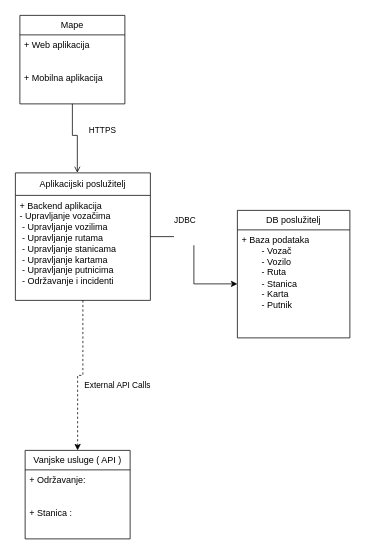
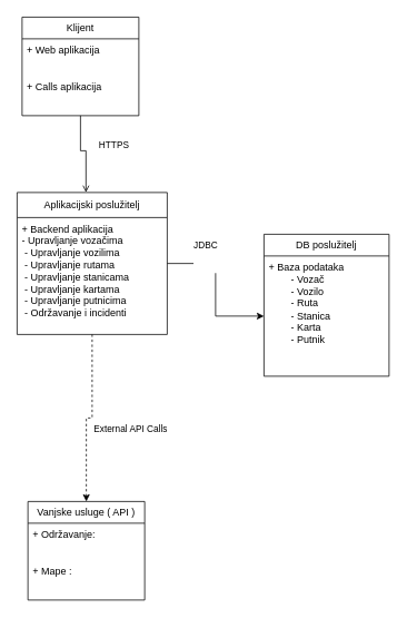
  <mxCell id="0" />
  <mxCell id="1" parent="0" />
- <mxCell id="2" value="Mape" style="swimlane;fontStyle=0;childLayout=stackLayout;horizontal=1;startSize=26;fillColor=none;horizontalStack=0;resizeParent=1;resizeParentMax=0;resizeLast=0;collapsible=1;marginBottom=0;whiteSpace=wrap;html=1;" vertex="1" parent="1"><mxGeometry x="26" y="20" width="140" height="118" as="geometry" /></mxCell>
+ <mxCell id="2" value="Klijent" style="swimlane;fontStyle=0;childLayout=stackLayout;horizontal=1;startSize=26;fillColor=none;horizontalStack=0;resizeParent=1;resizeParentMax=0;resizeLast=0;collapsible=1;marginBottom=0;whiteSpace=wrap;html=1;" vertex="1" parent="1"><mxGeometry x="26" y="20" width="140" height="118" as="geometry" /></mxCell>
  <mxCell id="3" value="+ Web aplikacija" style="text;strokeColor=none;fillColor=none;align=left;verticalAlign=top;spacingLeft=4;spacingRight=4;overflow=hidden;rotatable=0;points=[[0,0.5],[1,0.5]];portConstraint=eastwest;whiteSpace=wrap;html=1;" vertex="1" parent="2"><mxGeometry y="26" width="140" height="44" as="geometry" /></mxCell>
- <mxCell id="4" value="+ Mobilna aplikacija&amp;nbsp;" style="text;strokeColor=none;fillColor=none;align=left;verticalAlign=top;spacingLeft=4;spacingRight=4;overflow=hidden;rotatable=0;points=[[0,0.5],[1,0.5]];portConstraint=eastwest;whiteSpace=wrap;html=1;" vertex="1" parent="2"><mxGeometry y="70" width="140" height="48" as="geometry" /></mxCell>
+ <mxCell id="4" value="+ Calls aplikacija&amp;nbsp;" style="text;strokeColor=none;fillColor=none;align=left;verticalAlign=top;spacingLeft=4;spacingRight=4;overflow=hidden;rotatable=0;points=[[0,0.5],[1,0.5]];portConstraint=eastwest;whiteSpace=wrap;html=1;" vertex="1" parent="2"><mxGeometry y="70" width="140" height="48" as="geometry" /></mxCell>
  <mxCell id="5" value="&#10;JDBC&#10;&#10;" style="edgeStyle=orthogonalEdgeStyle;rounded=0;orthogonalLoop=1;jettySize=auto;html=1;entryX=0;entryY=0.5;entryDx=0;entryDy=0;" edge="1" parent="1" source="7" target="10"><mxGeometry x="-0.486" y="15" relative="1" as="geometry"><mxPoint as="offset" /></mxGeometry></mxCell>
  <mxCell id="6" value="&#10;External API Calls&#10;&#10;" style="edgeStyle=orthogonalEdgeStyle;rounded=0;orthogonalLoop=1;jettySize=auto;html=1;entryX=0.5;entryY=0;entryDx=0;entryDy=0;dashed=1;" edge="1" parent="1" source="7" target="11"><mxGeometry x="-0.034" y="50" relative="1" as="geometry"><mxPoint x="46" y="-30" as="offset" /></mxGeometry></mxCell>
  <mxCell id="7" value="Aplikacijski poslužitelj " style="swimlane;fontStyle=0;childLayout=stackLayout;horizontal=1;startSize=30;fillColor=none;horizontalStack=0;resizeParent=1;resizeParentMax=0;resizeLast=0;collapsible=1;marginBottom=0;whiteSpace=wrap;html=1;" vertex="1" parent="1"><mxGeometry x="20" y="230" width="180" height="170" as="geometry" /></mxCell>
  <mxCell id="8" value="+ Backend aplikacija&amp;nbsp;&lt;br&gt;- Upravljanje vozačima&amp;nbsp;&lt;br&gt;&amp;nbsp;- Upravljanje vozilima&amp;nbsp;&lt;br&gt;&amp;nbsp;- Upravljanje rutama&amp;nbsp;&lt;br&gt;&amp;nbsp;- Upravljanje stanicama&amp;nbsp;&lt;br&gt;&amp;nbsp;- Upravljanje kartama&amp;nbsp;&lt;br&gt;&amp;nbsp;- Upravljanje putnicima&amp;nbsp;&lt;br&gt;&amp;nbsp;- Održavanje i incidenti" style="text;strokeColor=none;fillColor=none;align=left;verticalAlign=top;spacingLeft=4;spacingRight=4;overflow=hidden;rotatable=0;points=[[0,0.5],[1,0.5]];portConstraint=eastwest;whiteSpace=wrap;html=1;" vertex="1" parent="7"><mxGeometry y="30" width="180" height="140" as="geometry" /></mxCell>
  <mxCell id="9" value="DB poslužitelj " style="swimlane;fontStyle=0;childLayout=stackLayout;horizontal=1;startSize=26;fillColor=none;horizontalStack=0;resizeParent=1;resizeParentMax=0;resizeLast=0;collapsible=1;marginBottom=0;whiteSpace=wrap;html=1;" vertex="1" parent="1"><mxGeometry x="316" y="280" width="150" height="170" as="geometry" /></mxCell>
  <mxCell id="10" value="+ Baza podataka&lt;br&gt;&lt;span style=&quot;white-space: pre;&quot;&gt;&#09;&lt;/span&gt;- Vozač&amp;nbsp;&lt;br&gt;&lt;span style=&quot;white-space: pre;&quot;&gt;&#09;&lt;/span&gt;- Vozilo&amp;nbsp;&lt;br&gt;&lt;span style=&quot;white-space: pre;&quot;&gt;&#09;&lt;/span&gt;- Ruta&amp;nbsp;&lt;br&gt;&lt;span style=&quot;white-space: pre;&quot;&gt;&#09;&lt;/span&gt;- Stanica&amp;nbsp;&lt;br&gt;&lt;span style=&quot;white-space: pre;&quot;&gt;&#09;&lt;/span&gt;- Karta&amp;nbsp;&lt;br&gt;&lt;span style=&quot;white-space: pre;&quot;&gt;&#09;&lt;/span&gt;- Putnik" style="text;strokeColor=none;fillColor=none;align=left;verticalAlign=top;spacingLeft=4;spacingRight=4;overflow=hidden;rotatable=0;points=[[0,0.5],[1,0.5]];portConstraint=eastwest;whiteSpace=wrap;html=1;" vertex="1" parent="9"><mxGeometry y="26" width="150" height="144" as="geometry" /></mxCell>
  <mxCell id="11" value="Vanjske usluge ( API )" style="swimlane;fontStyle=0;childLayout=stackLayout;horizontal=1;startSize=26;fillColor=none;horizontalStack=0;resizeParent=1;resizeParentMax=0;resizeLast=0;collapsible=1;marginBottom=0;whiteSpace=wrap;html=1;" vertex="1" parent="1"><mxGeometry x="33" y="600" width="140" height="118" as="geometry" /></mxCell>
  <mxCell id="12" value="+ Održavanje:&amp;nbsp;&lt;div&gt;&lt;span style=&quot;white-space: pre;&quot;&gt;&#09;&lt;/span&gt;&lt;/div&gt;" style="text;strokeColor=none;fillColor=none;align=left;verticalAlign=top;spacingLeft=4;spacingRight=4;overflow=hidden;rotatable=0;points=[[0,0.5],[1,0.5]];portConstraint=eastwest;whiteSpace=wrap;html=1;" vertex="1" parent="11"><mxGeometry y="26" width="140" height="44" as="geometry" /></mxCell>
- <mxCell id="13" value="+ Stanica :&amp;nbsp;&lt;div&gt;&lt;br&gt;&lt;/div&gt;" style="text;strokeColor=none;fillColor=none;align=left;verticalAlign=top;spacingLeft=4;spacingRight=4;overflow=hidden;rotatable=0;points=[[0,0.5],[1,0.5]];portConstraint=eastwest;whiteSpace=wrap;html=1;" vertex="1" parent="11"><mxGeometry y="70" width="140" height="48" as="geometry" /></mxCell>
+ <mxCell id="13" value="+ Mape :&amp;nbsp;&lt;div&gt;&lt;br&gt;&lt;/div&gt;" style="text;strokeColor=none;fillColor=none;align=left;verticalAlign=top;spacingLeft=4;spacingRight=4;overflow=hidden;rotatable=0;points=[[0,0.5],[1,0.5]];portConstraint=eastwest;whiteSpace=wrap;html=1;" vertex="1" parent="11"><mxGeometry y="70" width="140" height="48" as="geometry" /></mxCell>
  <mxCell id="14" value="&#10;HTTPS&#10;&#10;" style="edgeStyle=orthogonalEdgeStyle;rounded=0;orthogonalLoop=1;jettySize=auto;html=1;entryX=0.459;entryY=-0.001;entryDx=0;entryDy=0;entryPerimeter=0;endArrow=open;" edge="1" parent="1" source="2" target="7"><mxGeometry x="-0.012" y="33" relative="1" as="geometry"><Array as="points"><mxPoint x="96" y="180" /><mxPoint x="103" y="180" /></Array><mxPoint as="offset" /></mxGeometry></mxCell>
